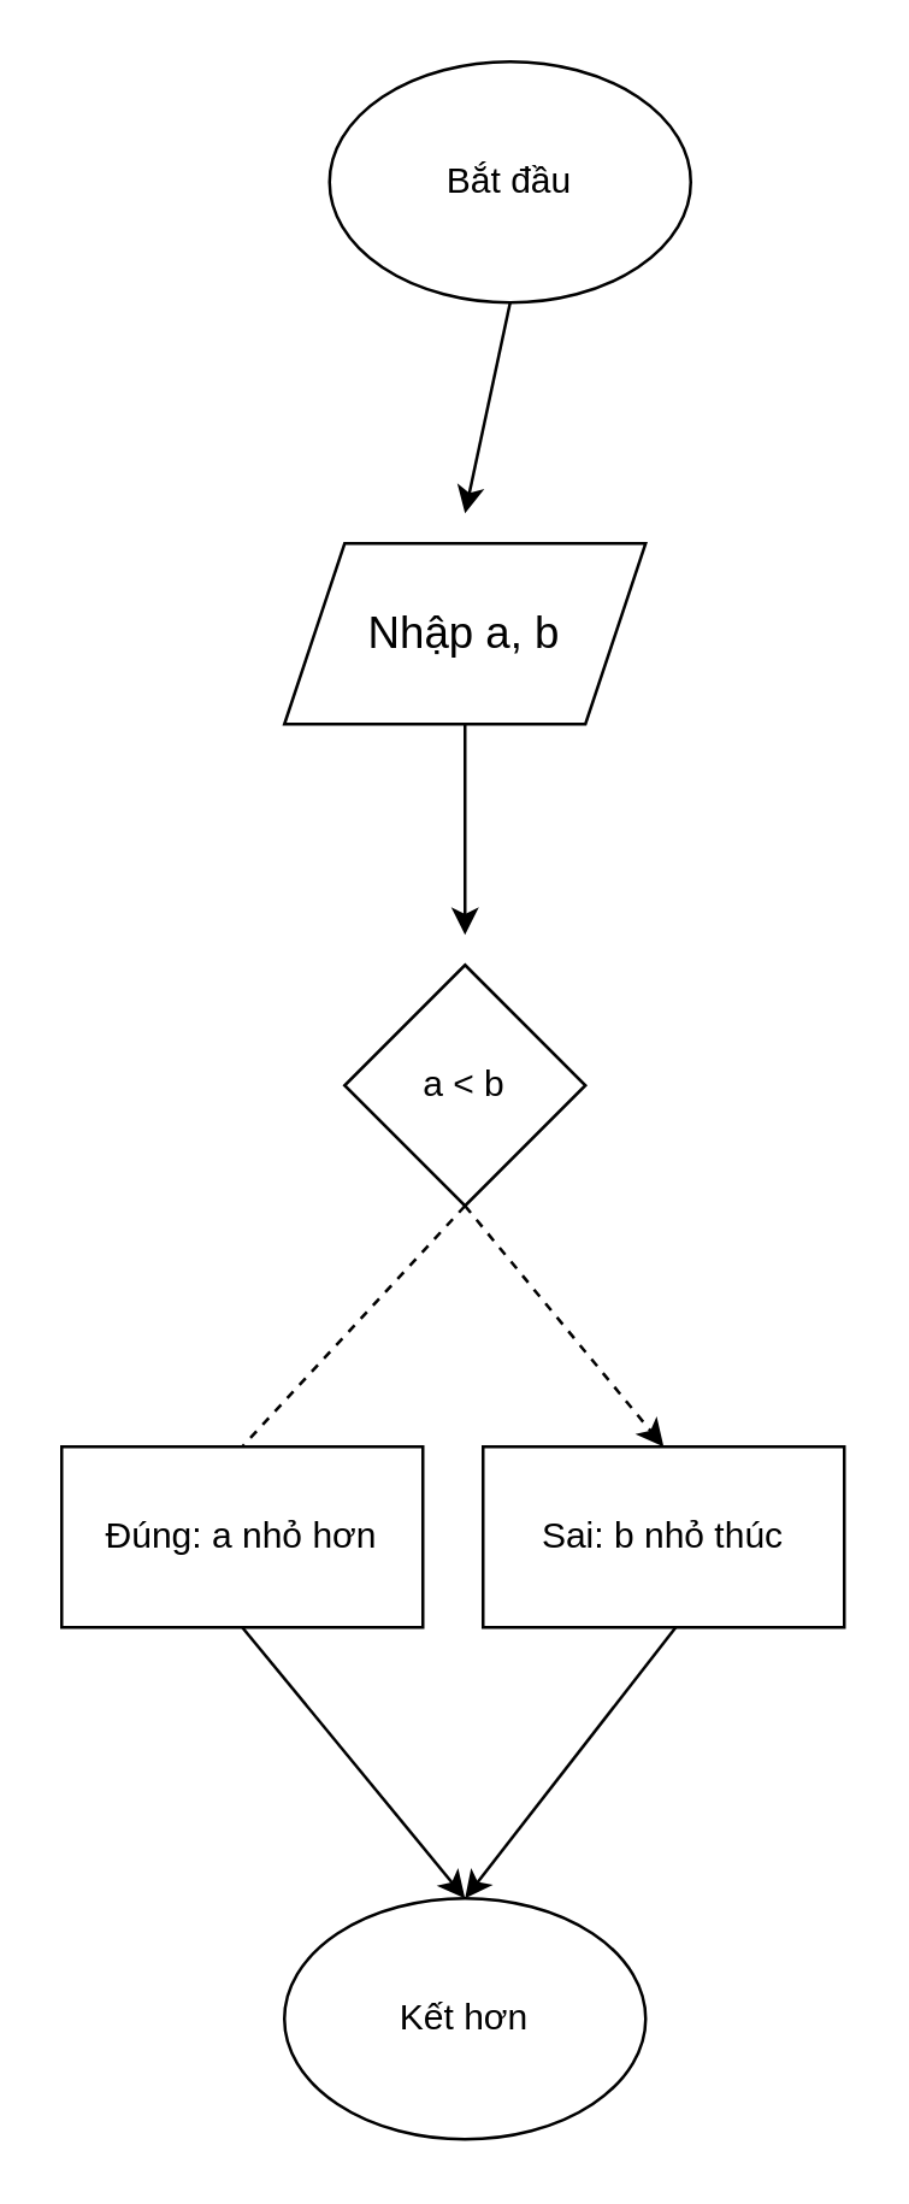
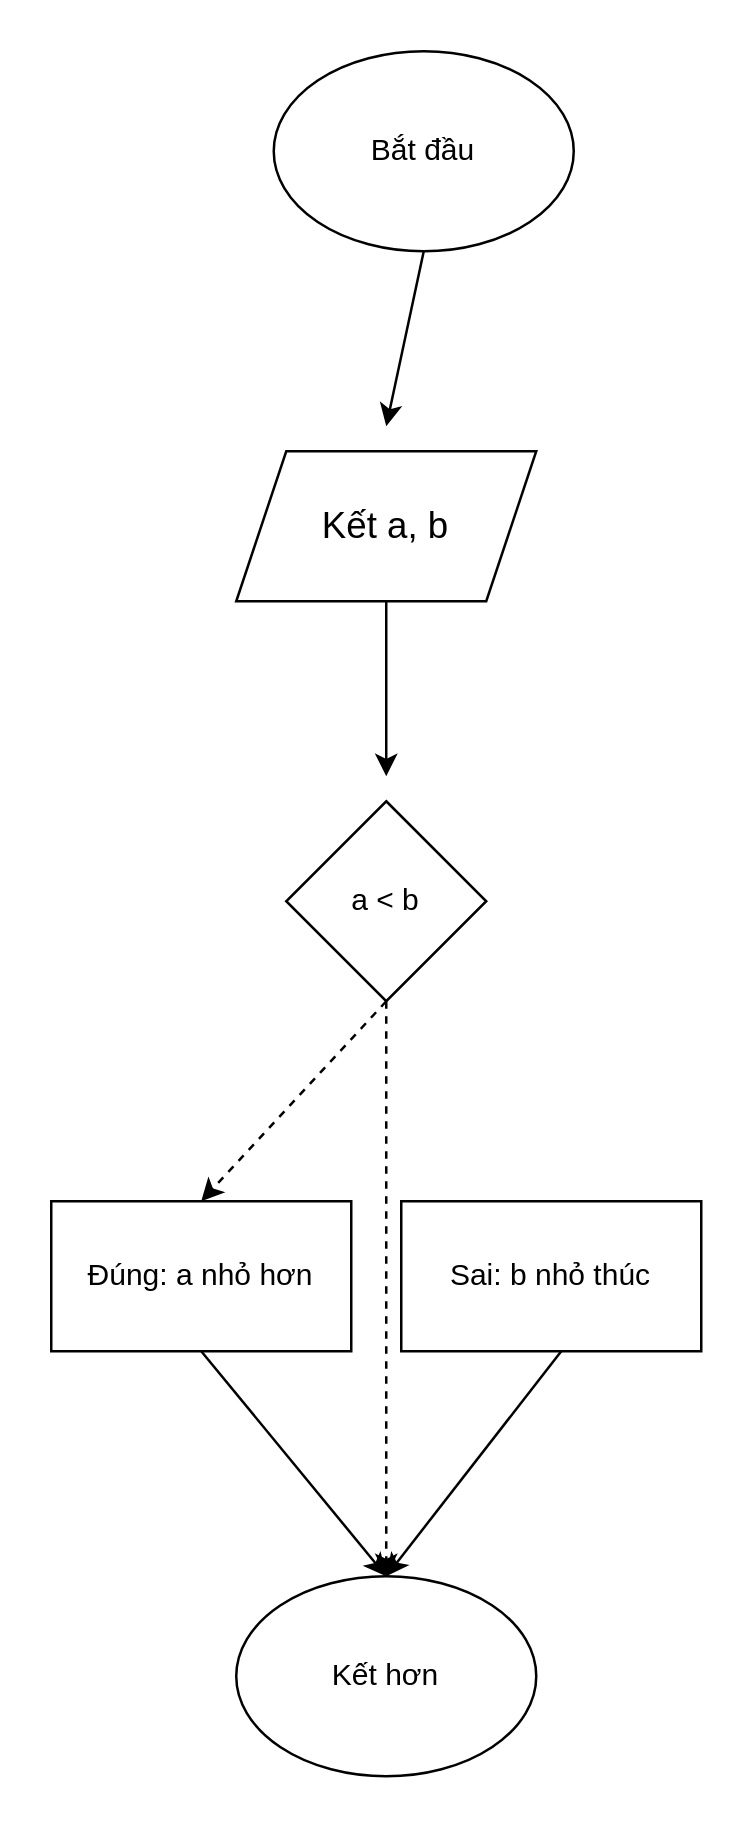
  <mxCell id="0" />
  <mxCell id="1" parent="0" />
  <mxCell id="2" value="&lt;font style=&quot;vertical-align: inherit;&quot;&gt;&lt;font style=&quot;vertical-align: inherit;&quot;&gt;Bắt đầu&lt;/font&gt;&lt;/font&gt;" style="ellipse;whiteSpace=wrap;html=1;" vertex="1" parent="1"><mxGeometry x="109" y="20" width="120" height="80" as="geometry" /></mxCell>
- <mxCell id="3" value="&lt;span style=&quot;box-sizing: border-box; margin: 0px; padding: 0px; font-family: Arial, sans-serif; font-size: 14.667px; text-align: left; white-space-collapse: preserve; background-color: rgb(255, 255, 255);&quot;&gt;&lt;font style=&quot;box-sizing: border-box; margin: 0px; padding: 0px; vertical-align: inherit;&quot;&gt;&lt;font style=&quot;vertical-align: inherit;&quot;&gt;&lt;font style=&quot;vertical-align: inherit;&quot;&gt;Nhập a, b&lt;/font&gt;&lt;/font&gt;&lt;/font&gt;&lt;/span&gt;" style="shape=parallelogram;perimeter=parallelogramPerimeter;whiteSpace=wrap;html=1;fixedSize=1;" vertex="1" parent="1"><mxGeometry x="94" y="180" width="120" height="60" as="geometry" /></mxCell>
+ <mxCell id="3" value="&lt;span style=&quot;box-sizing: border-box; margin: 0px; padding: 0px; font-family: Arial, sans-serif; font-size: 14.667px; text-align: left; white-space-collapse: preserve; background-color: rgb(255, 255, 255);&quot;&gt;&lt;font style=&quot;box-sizing: border-box; margin: 0px; padding: 0px; vertical-align: inherit;&quot;&gt;&lt;font style=&quot;vertical-align: inherit;&quot;&gt;&lt;font style=&quot;vertical-align: inherit;&quot;&gt;Kết a, b&lt;/font&gt;&lt;/font&gt;&lt;/font&gt;&lt;/span&gt;" style="shape=parallelogram;perimeter=parallelogramPerimeter;whiteSpace=wrap;html=1;fixedSize=1;" vertex="1" parent="1"><mxGeometry x="94" y="180" width="120" height="60" as="geometry" /></mxCell>
  <mxCell id="4" value="a &amp;lt; b" style="rhombus;whiteSpace=wrap;html=1;" vertex="1" parent="1"><mxGeometry x="114" y="320" width="80" height="80" as="geometry" /></mxCell>
- <mxCell id="5" value="" style="endArrow=classic;html=1;rounded=0;dashed=1;exitX=0.5;exitY=1;exitDx=0;exitDy=0;entryX=0.5;entryY=0;entryDx=0;entryDy=0;" edge="1" parent="1" source="4" target="13"><mxGeometry width="50" height="50" relative="1" as="geometry"><mxPoint x="194" y="440" as="sourcePoint" /><mxPoint x="224" y="510" as="targetPoint" /></mxGeometry></mxCell>
+ <mxCell id="5" value="" style="endArrow=classic;html=1;rounded=0;dashed=1;exitX=0.5;exitY=1;exitDx=0;exitDy=0;" edge="1" parent="1" source="4" target="6"><mxGeometry width="50" height="50" relative="1" as="geometry"><mxPoint x="194" y="440" as="sourcePoint" /><mxPoint x="224" y="510" as="targetPoint" /></mxGeometry></mxCell>
  <mxCell id="6" value="Kết hơn" style="ellipse;whiteSpace=wrap;html=1;" vertex="1" parent="1"><mxGeometry x="94" y="630" width="120" height="80" as="geometry" /></mxCell>
  <mxCell id="7" value="" style="endArrow=classic;html=1;rounded=0;exitX=0.5;exitY=1;exitDx=0;exitDy=0;" edge="1" parent="1" source="2"><mxGeometry width="50" height="50" relative="1" as="geometry"><mxPoint x="130" y="260" as="sourcePoint" /><mxPoint x="154" y="170" as="targetPoint" /></mxGeometry></mxCell>
  <mxCell id="8" value="" style="endArrow=classic;html=1;rounded=0;exitX=0.5;exitY=1;exitDx=0;exitDy=0;" edge="1" parent="1" source="3"><mxGeometry width="50" height="50" relative="1" as="geometry"><mxPoint x="130" y="360" as="sourcePoint" /><mxPoint x="154" y="310" as="targetPoint" /></mxGeometry></mxCell>
- <mxCell id="9" value="" style="endArrow=none;html=1;rounded=0;dashed=1;exitX=0.5;exitY=1;exitDx=0;exitDy=0;entryX=0.5;entryY=0;entryDx=0;entryDy=0;" edge="1" parent="1" source="4" target="12"><mxGeometry width="50" height="50" relative="1" as="geometry"><mxPoint x="134" y="610" as="sourcePoint" /><mxPoint x="84" y="510" as="targetPoint" /></mxGeometry></mxCell>
+ <mxCell id="9" value="" style="endArrow=classic;html=1;rounded=0;dashed=1;exitX=0.5;exitY=1;exitDx=0;exitDy=0;entryX=0.5;entryY=0;entryDx=0;entryDy=0;" edge="1" parent="1" source="4" target="12"><mxGeometry width="50" height="50" relative="1" as="geometry"><mxPoint x="134" y="610" as="sourcePoint" /><mxPoint x="84" y="510" as="targetPoint" /></mxGeometry></mxCell>
  <mxCell id="10" value="" style="endArrow=classic;html=1;rounded=0;exitX=0.5;exitY=1;exitDx=0;exitDy=0;entryX=0.5;entryY=0;entryDx=0;entryDy=0;" edge="1" parent="1" target="6"><mxGeometry width="50" height="50" relative="1" as="geometry"><mxPoint x="80" y="540" as="sourcePoint" /><mxPoint x="180" y="610" as="targetPoint" /></mxGeometry></mxCell>
  <mxCell id="11" value="" style="endArrow=classic;html=1;rounded=0;exitX=0.5;exitY=1;exitDx=0;exitDy=0;entryX=0.5;entryY=0;entryDx=0;entryDy=0;" edge="1" parent="1" target="6"><mxGeometry width="50" height="50" relative="1" as="geometry"><mxPoint x="224" y="540" as="sourcePoint" /><mxPoint x="180" y="610" as="targetPoint" /></mxGeometry></mxCell>
  <mxCell id="12" value="Đúng: a nhỏ hơn" style="rounded=0;whiteSpace=wrap;html=1;" vertex="1" parent="1"><mxGeometry x="20" y="480" width="120" height="60" as="geometry" /></mxCell>
  <mxCell id="13" value="Sai: b nhỏ thúc" style="rounded=0;whiteSpace=wrap;html=1;" vertex="1" parent="1"><mxGeometry x="160" y="480" width="120" height="60" as="geometry" /></mxCell>
